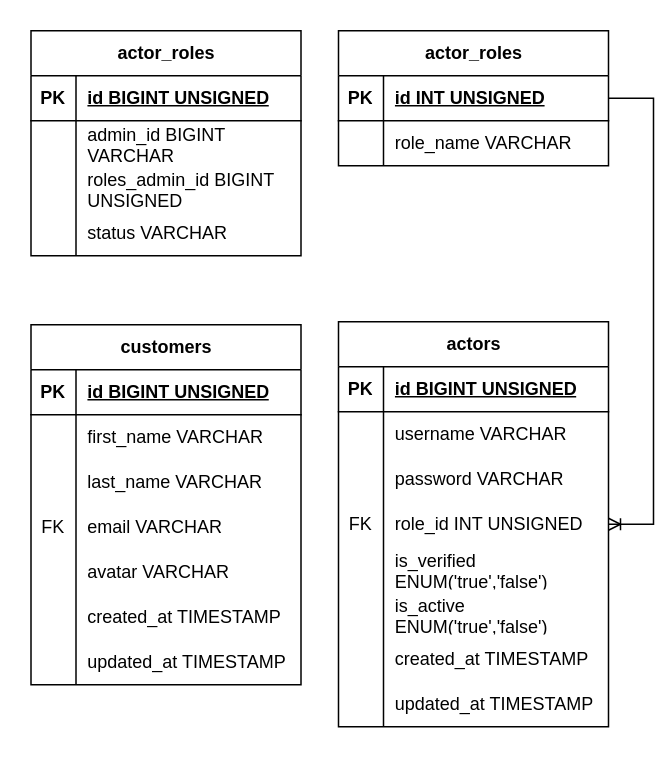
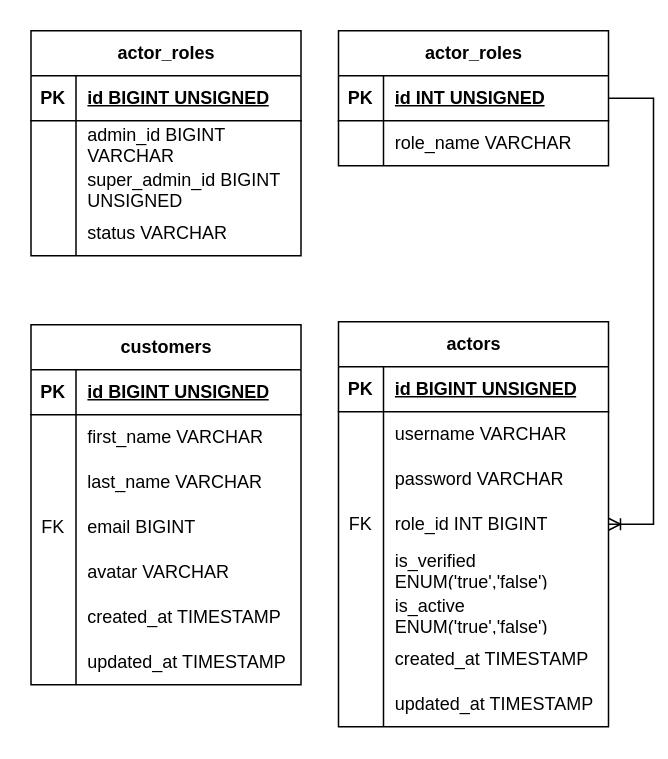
  <mxCell id="0" />
  <mxCell id="1" parent="0" />
  <mxCell id="2" value="actors" style="shape=table;startSize=30;container=1;collapsible=1;childLayout=tableLayout;fixedRows=1;rowLines=0;fontStyle=1;align=center;resizeLast=1;html=1;" vertex="1" parent="1"><mxGeometry x="225" y="214" width="180" height="270" as="geometry" /></mxCell>
  <mxCell id="3" value="" style="shape=tableRow;horizontal=0;startSize=0;swimlaneHead=0;swimlaneBody=0;fillColor=none;collapsible=0;dropTarget=0;points=[[0,0.5],[1,0.5]];portConstraint=eastwest;top=0;left=0;right=0;bottom=1;" vertex="1" parent="2"><mxGeometry y="30" width="180" height="30" as="geometry" /></mxCell>
  <mxCell id="4" value="PK" style="shape=partialRectangle;connectable=0;fillColor=none;top=0;left=0;bottom=0;right=0;fontStyle=1;overflow=hidden;whiteSpace=wrap;html=1;" vertex="1" parent="3"><mxGeometry width="30" height="30" as="geometry"><mxRectangle width="30" height="30" as="alternateBounds" /></mxGeometry></mxCell>
  <mxCell id="5" value="id BIGINT UNSIGNED" style="shape=partialRectangle;connectable=0;fillColor=none;top=0;left=0;bottom=0;right=0;align=left;spacingLeft=6;fontStyle=5;overflow=hidden;whiteSpace=wrap;html=1;" vertex="1" parent="3"><mxGeometry x="30" width="150" height="30" as="geometry"><mxRectangle width="150" height="30" as="alternateBounds" /></mxGeometry></mxCell>
  <mxCell id="6" value="" style="shape=tableRow;horizontal=0;startSize=0;swimlaneHead=0;swimlaneBody=0;fillColor=none;collapsible=0;dropTarget=0;points=[[0,0.5],[1,0.5]];portConstraint=eastwest;top=0;left=0;right=0;bottom=0;" vertex="1" parent="2"><mxGeometry y="60" width="180" height="30" as="geometry" /></mxCell>
  <mxCell id="7" value="" style="shape=partialRectangle;connectable=0;fillColor=none;top=0;left=0;bottom=0;right=0;editable=1;overflow=hidden;whiteSpace=wrap;html=1;" vertex="1" parent="6"><mxGeometry width="30" height="30" as="geometry"><mxRectangle width="30" height="30" as="alternateBounds" /></mxGeometry></mxCell>
  <mxCell id="8" value="username VARCHAR" style="shape=partialRectangle;connectable=0;fillColor=none;top=0;left=0;bottom=0;right=0;align=left;spacingLeft=6;overflow=hidden;whiteSpace=wrap;html=1;" vertex="1" parent="6"><mxGeometry x="30" width="150" height="30" as="geometry"><mxRectangle width="150" height="30" as="alternateBounds" /></mxGeometry></mxCell>
  <mxCell id="9" value="" style="shape=tableRow;horizontal=0;startSize=0;swimlaneHead=0;swimlaneBody=0;fillColor=none;collapsible=0;dropTarget=0;points=[[0,0.5],[1,0.5]];portConstraint=eastwest;top=0;left=0;right=0;bottom=0;" vertex="1" parent="2"><mxGeometry y="90" width="180" height="30" as="geometry" /></mxCell>
  <mxCell id="10" value="" style="shape=partialRectangle;connectable=0;fillColor=none;top=0;left=0;bottom=0;right=0;editable=1;overflow=hidden;whiteSpace=wrap;html=1;" vertex="1" parent="9"><mxGeometry width="30" height="30" as="geometry"><mxRectangle width="30" height="30" as="alternateBounds" /></mxGeometry></mxCell>
  <mxCell id="11" value="password VARCHAR" style="shape=partialRectangle;connectable=0;fillColor=none;top=0;left=0;bottom=0;right=0;align=left;spacingLeft=6;overflow=hidden;whiteSpace=wrap;html=1;" vertex="1" parent="9"><mxGeometry x="30" width="150" height="30" as="geometry"><mxRectangle width="150" height="30" as="alternateBounds" /></mxGeometry></mxCell>
  <mxCell id="12" value="" style="shape=tableRow;horizontal=0;startSize=0;swimlaneHead=0;swimlaneBody=0;fillColor=none;collapsible=0;dropTarget=0;points=[[0,0.5],[1,0.5]];portConstraint=eastwest;top=0;left=0;right=0;bottom=0;" vertex="1" parent="2"><mxGeometry y="120" width="180" height="30" as="geometry" /></mxCell>
  <mxCell id="13" value="FK" style="shape=partialRectangle;connectable=0;fillColor=none;top=0;left=0;bottom=0;right=0;editable=1;overflow=hidden;whiteSpace=wrap;html=1;" vertex="1" parent="12"><mxGeometry width="30" height="30" as="geometry"><mxRectangle width="30" height="30" as="alternateBounds" /></mxGeometry></mxCell>
- <mxCell id="14" value="role_id INT UNSIGNED" style="shape=partialRectangle;connectable=0;fillColor=none;top=0;left=0;bottom=0;right=0;align=left;spacingLeft=6;overflow=hidden;whiteSpace=wrap;html=1;" vertex="1" parent="12"><mxGeometry x="30" width="150" height="30" as="geometry"><mxRectangle width="150" height="30" as="alternateBounds" /></mxGeometry></mxCell>
+ <mxCell id="14" value="role_id INT BIGINT" style="shape=partialRectangle;connectable=0;fillColor=none;top=0;left=0;bottom=0;right=0;align=left;spacingLeft=6;overflow=hidden;whiteSpace=wrap;html=1;" vertex="1" parent="12"><mxGeometry x="30" width="150" height="30" as="geometry"><mxRectangle width="150" height="30" as="alternateBounds" /></mxGeometry></mxCell>
  <mxCell id="15" style="shape=tableRow;horizontal=0;startSize=0;swimlaneHead=0;swimlaneBody=0;fillColor=none;collapsible=0;dropTarget=0;points=[[0,0.5],[1,0.5]];portConstraint=eastwest;top=0;left=0;right=0;bottom=0;" vertex="1" parent="2"><mxGeometry y="150" width="180" height="30" as="geometry" /></mxCell>
  <mxCell id="16" style="shape=partialRectangle;connectable=0;fillColor=none;top=0;left=0;bottom=0;right=0;editable=1;overflow=hidden;whiteSpace=wrap;html=1;" vertex="1" parent="15"><mxGeometry width="30" height="30" as="geometry"><mxRectangle width="30" height="30" as="alternateBounds" /></mxGeometry></mxCell>
  <mxCell id="17" value="is_verified ENUM('true','false')" style="shape=partialRectangle;connectable=0;fillColor=none;top=0;left=0;bottom=0;right=0;align=left;spacingLeft=6;overflow=hidden;whiteSpace=wrap;html=1;" vertex="1" parent="15"><mxGeometry x="30" width="150" height="30" as="geometry"><mxRectangle width="150" height="30" as="alternateBounds" /></mxGeometry></mxCell>
  <mxCell id="18" style="shape=tableRow;horizontal=0;startSize=0;swimlaneHead=0;swimlaneBody=0;fillColor=none;collapsible=0;dropTarget=0;points=[[0,0.5],[1,0.5]];portConstraint=eastwest;top=0;left=0;right=0;bottom=0;" vertex="1" parent="2"><mxGeometry y="180" width="180" height="30" as="geometry" /></mxCell>
  <mxCell id="19" style="shape=partialRectangle;connectable=0;fillColor=none;top=0;left=0;bottom=0;right=0;editable=1;overflow=hidden;whiteSpace=wrap;html=1;" vertex="1" parent="18"><mxGeometry width="30" height="30" as="geometry"><mxRectangle width="30" height="30" as="alternateBounds" /></mxGeometry></mxCell>
  <mxCell id="20" value="is_active ENUM('true','false')" style="shape=partialRectangle;connectable=0;fillColor=none;top=0;left=0;bottom=0;right=0;align=left;spacingLeft=6;overflow=hidden;whiteSpace=wrap;html=1;" vertex="1" parent="18"><mxGeometry x="30" width="150" height="30" as="geometry"><mxRectangle width="150" height="30" as="alternateBounds" /></mxGeometry></mxCell>
  <mxCell id="21" style="shape=tableRow;horizontal=0;startSize=0;swimlaneHead=0;swimlaneBody=0;fillColor=none;collapsible=0;dropTarget=0;points=[[0,0.5],[1,0.5]];portConstraint=eastwest;top=0;left=0;right=0;bottom=0;" vertex="1" parent="2"><mxGeometry y="210" width="180" height="30" as="geometry" /></mxCell>
  <mxCell id="22" style="shape=partialRectangle;connectable=0;fillColor=none;top=0;left=0;bottom=0;right=0;editable=1;overflow=hidden;whiteSpace=wrap;html=1;" vertex="1" parent="21"><mxGeometry width="30" height="30" as="geometry"><mxRectangle width="30" height="30" as="alternateBounds" /></mxGeometry></mxCell>
  <mxCell id="23" value="created_at TIMESTAMP" style="shape=partialRectangle;connectable=0;fillColor=none;top=0;left=0;bottom=0;right=0;align=left;spacingLeft=6;overflow=hidden;whiteSpace=wrap;html=1;" vertex="1" parent="21"><mxGeometry x="30" width="150" height="30" as="geometry"><mxRectangle width="150" height="30" as="alternateBounds" /></mxGeometry></mxCell>
  <mxCell id="24" style="shape=tableRow;horizontal=0;startSize=0;swimlaneHead=0;swimlaneBody=0;fillColor=none;collapsible=0;dropTarget=0;points=[[0,0.5],[1,0.5]];portConstraint=eastwest;top=0;left=0;right=0;bottom=0;" vertex="1" parent="2"><mxGeometry y="240" width="180" height="30" as="geometry" /></mxCell>
  <mxCell id="25" style="shape=partialRectangle;connectable=0;fillColor=none;top=0;left=0;bottom=0;right=0;editable=1;overflow=hidden;whiteSpace=wrap;html=1;" vertex="1" parent="24"><mxGeometry width="30" height="30" as="geometry"><mxRectangle width="30" height="30" as="alternateBounds" /></mxGeometry></mxCell>
  <mxCell id="26" value="updated_at TIMESTAMP" style="shape=partialRectangle;connectable=0;fillColor=none;top=0;left=0;bottom=0;right=0;align=left;spacingLeft=6;overflow=hidden;whiteSpace=wrap;html=1;" vertex="1" parent="24"><mxGeometry x="30" width="150" height="30" as="geometry"><mxRectangle width="150" height="30" as="alternateBounds" /></mxGeometry></mxCell>
  <mxCell id="27" value="customers" style="shape=table;startSize=30;container=1;collapsible=1;childLayout=tableLayout;fixedRows=1;rowLines=0;fontStyle=1;align=center;resizeLast=1;html=1;" vertex="1" parent="1"><mxGeometry x="20" y="216" width="180" height="240" as="geometry" /></mxCell>
  <mxCell id="28" value="" style="shape=tableRow;horizontal=0;startSize=0;swimlaneHead=0;swimlaneBody=0;fillColor=none;collapsible=0;dropTarget=0;points=[[0,0.5],[1,0.5]];portConstraint=eastwest;top=0;left=0;right=0;bottom=1;" vertex="1" parent="27"><mxGeometry y="30" width="180" height="30" as="geometry" /></mxCell>
  <mxCell id="29" value="PK" style="shape=partialRectangle;connectable=0;fillColor=none;top=0;left=0;bottom=0;right=0;fontStyle=1;overflow=hidden;whiteSpace=wrap;html=1;" vertex="1" parent="28"><mxGeometry width="30" height="30" as="geometry"><mxRectangle width="30" height="30" as="alternateBounds" /></mxGeometry></mxCell>
  <mxCell id="30" value="id BIGINT UNSIGNED" style="shape=partialRectangle;connectable=0;fillColor=none;top=0;left=0;bottom=0;right=0;align=left;spacingLeft=6;fontStyle=5;overflow=hidden;whiteSpace=wrap;html=1;" vertex="1" parent="28"><mxGeometry x="30" width="150" height="30" as="geometry"><mxRectangle width="150" height="30" as="alternateBounds" /></mxGeometry></mxCell>
  <mxCell id="31" value="" style="shape=tableRow;horizontal=0;startSize=0;swimlaneHead=0;swimlaneBody=0;fillColor=none;collapsible=0;dropTarget=0;points=[[0,0.5],[1,0.5]];portConstraint=eastwest;top=0;left=0;right=0;bottom=0;" vertex="1" parent="27"><mxGeometry y="60" width="180" height="30" as="geometry" /></mxCell>
  <mxCell id="32" value="" style="shape=partialRectangle;connectable=0;fillColor=none;top=0;left=0;bottom=0;right=0;editable=1;overflow=hidden;whiteSpace=wrap;html=1;" vertex="1" parent="31"><mxGeometry width="30" height="30" as="geometry"><mxRectangle width="30" height="30" as="alternateBounds" /></mxGeometry></mxCell>
  <mxCell id="33" value="first_name VARCHAR" style="shape=partialRectangle;connectable=0;fillColor=none;top=0;left=0;bottom=0;right=0;align=left;spacingLeft=6;overflow=hidden;whiteSpace=wrap;html=1;" vertex="1" parent="31"><mxGeometry x="30" width="150" height="30" as="geometry"><mxRectangle width="150" height="30" as="alternateBounds" /></mxGeometry></mxCell>
  <mxCell id="34" value="" style="shape=tableRow;horizontal=0;startSize=0;swimlaneHead=0;swimlaneBody=0;fillColor=none;collapsible=0;dropTarget=0;points=[[0,0.5],[1,0.5]];portConstraint=eastwest;top=0;left=0;right=0;bottom=0;" vertex="1" parent="27"><mxGeometry y="90" width="180" height="30" as="geometry" /></mxCell>
  <mxCell id="35" value="" style="shape=partialRectangle;connectable=0;fillColor=none;top=0;left=0;bottom=0;right=0;editable=1;overflow=hidden;whiteSpace=wrap;html=1;" vertex="1" parent="34"><mxGeometry width="30" height="30" as="geometry"><mxRectangle width="30" height="30" as="alternateBounds" /></mxGeometry></mxCell>
  <mxCell id="36" value="last_name VARCHAR" style="shape=partialRectangle;connectable=0;fillColor=none;top=0;left=0;bottom=0;right=0;align=left;spacingLeft=6;overflow=hidden;whiteSpace=wrap;html=1;" vertex="1" parent="34"><mxGeometry x="30" width="150" height="30" as="geometry"><mxRectangle width="150" height="30" as="alternateBounds" /></mxGeometry></mxCell>
  <mxCell id="37" value="" style="shape=tableRow;horizontal=0;startSize=0;swimlaneHead=0;swimlaneBody=0;fillColor=none;collapsible=0;dropTarget=0;points=[[0,0.5],[1,0.5]];portConstraint=eastwest;top=0;left=0;right=0;bottom=0;" vertex="1" parent="27"><mxGeometry y="120" width="180" height="30" as="geometry" /></mxCell>
  <mxCell id="38" value="FK" style="shape=partialRectangle;connectable=0;fillColor=none;top=0;left=0;bottom=0;right=0;editable=1;overflow=hidden;whiteSpace=wrap;html=1;" vertex="1" parent="37"><mxGeometry width="30" height="30" as="geometry"><mxRectangle width="30" height="30" as="alternateBounds" /></mxGeometry></mxCell>
- <mxCell id="39" value="email VARCHAR" style="shape=partialRectangle;connectable=0;fillColor=none;top=0;left=0;bottom=0;right=0;align=left;spacingLeft=6;overflow=hidden;whiteSpace=wrap;html=1;" vertex="1" parent="37"><mxGeometry x="30" width="150" height="30" as="geometry"><mxRectangle width="150" height="30" as="alternateBounds" /></mxGeometry></mxCell>
+ <mxCell id="39" value="email BIGINT" style="shape=partialRectangle;connectable=0;fillColor=none;top=0;left=0;bottom=0;right=0;align=left;spacingLeft=6;overflow=hidden;whiteSpace=wrap;html=1;" vertex="1" parent="37"><mxGeometry x="30" width="150" height="30" as="geometry"><mxRectangle width="150" height="30" as="alternateBounds" /></mxGeometry></mxCell>
  <mxCell id="40" style="shape=tableRow;horizontal=0;startSize=0;swimlaneHead=0;swimlaneBody=0;fillColor=none;collapsible=0;dropTarget=0;points=[[0,0.5],[1,0.5]];portConstraint=eastwest;top=0;left=0;right=0;bottom=0;" vertex="1" parent="27"><mxGeometry y="150" width="180" height="30" as="geometry" /></mxCell>
  <mxCell id="41" style="shape=partialRectangle;connectable=0;fillColor=none;top=0;left=0;bottom=0;right=0;editable=1;overflow=hidden;whiteSpace=wrap;html=1;" vertex="1" parent="40"><mxGeometry width="30" height="30" as="geometry"><mxRectangle width="30" height="30" as="alternateBounds" /></mxGeometry></mxCell>
  <mxCell id="42" value="avatar VARCHAR" style="shape=partialRectangle;connectable=0;fillColor=none;top=0;left=0;bottom=0;right=0;align=left;spacingLeft=6;overflow=hidden;whiteSpace=wrap;html=1;" vertex="1" parent="40"><mxGeometry x="30" width="150" height="30" as="geometry"><mxRectangle width="150" height="30" as="alternateBounds" /></mxGeometry></mxCell>
  <mxCell id="43" style="shape=tableRow;horizontal=0;startSize=0;swimlaneHead=0;swimlaneBody=0;fillColor=none;collapsible=0;dropTarget=0;points=[[0,0.5],[1,0.5]];portConstraint=eastwest;top=0;left=0;right=0;bottom=0;" vertex="1" parent="27"><mxGeometry y="180" width="180" height="30" as="geometry" /></mxCell>
  <mxCell id="44" style="shape=partialRectangle;connectable=0;fillColor=none;top=0;left=0;bottom=0;right=0;editable=1;overflow=hidden;whiteSpace=wrap;html=1;" vertex="1" parent="43"><mxGeometry width="30" height="30" as="geometry"><mxRectangle width="30" height="30" as="alternateBounds" /></mxGeometry></mxCell>
  <mxCell id="45" value="created_at TIMESTAMP" style="shape=partialRectangle;connectable=0;fillColor=none;top=0;left=0;bottom=0;right=0;align=left;spacingLeft=6;overflow=hidden;whiteSpace=wrap;html=1;" vertex="1" parent="43"><mxGeometry x="30" width="150" height="30" as="geometry"><mxRectangle width="150" height="30" as="alternateBounds" /></mxGeometry></mxCell>
  <mxCell id="46" style="shape=tableRow;horizontal=0;startSize=0;swimlaneHead=0;swimlaneBody=0;fillColor=none;collapsible=0;dropTarget=0;points=[[0,0.5],[1,0.5]];portConstraint=eastwest;top=0;left=0;right=0;bottom=0;" vertex="1" parent="27"><mxGeometry y="210" width="180" height="30" as="geometry" /></mxCell>
  <mxCell id="47" style="shape=partialRectangle;connectable=0;fillColor=none;top=0;left=0;bottom=0;right=0;editable=1;overflow=hidden;whiteSpace=wrap;html=1;" vertex="1" parent="46"><mxGeometry width="30" height="30" as="geometry"><mxRectangle width="30" height="30" as="alternateBounds" /></mxGeometry></mxCell>
  <mxCell id="48" value="updated_at TIMESTAMP" style="shape=partialRectangle;connectable=0;fillColor=none;top=0;left=0;bottom=0;right=0;align=left;spacingLeft=6;overflow=hidden;whiteSpace=wrap;html=1;" vertex="1" parent="46"><mxGeometry x="30" width="150" height="30" as="geometry"><mxRectangle width="150" height="30" as="alternateBounds" /></mxGeometry></mxCell>
  <mxCell id="49" value="actor_roles" style="shape=table;startSize=30;container=1;collapsible=1;childLayout=tableLayout;fixedRows=1;rowLines=0;fontStyle=1;align=center;resizeLast=1;html=1;" vertex="1" parent="1"><mxGeometry x="225" y="20" width="180" height="90" as="geometry" /></mxCell>
  <mxCell id="50" value="" style="shape=tableRow;horizontal=0;startSize=0;swimlaneHead=0;swimlaneBody=0;fillColor=none;collapsible=0;dropTarget=0;points=[[0,0.5],[1,0.5]];portConstraint=eastwest;top=0;left=0;right=0;bottom=1;" vertex="1" parent="49"><mxGeometry y="30" width="180" height="30" as="geometry" /></mxCell>
  <mxCell id="51" value="PK" style="shape=partialRectangle;connectable=0;fillColor=none;top=0;left=0;bottom=0;right=0;fontStyle=1;overflow=hidden;whiteSpace=wrap;html=1;" vertex="1" parent="50"><mxGeometry width="30" height="30" as="geometry"><mxRectangle width="30" height="30" as="alternateBounds" /></mxGeometry></mxCell>
  <mxCell id="52" value="id INT UNSIGNED" style="shape=partialRectangle;connectable=0;fillColor=none;top=0;left=0;bottom=0;right=0;align=left;spacingLeft=6;fontStyle=5;overflow=hidden;whiteSpace=wrap;html=1;" vertex="1" parent="50"><mxGeometry x="30" width="150" height="30" as="geometry"><mxRectangle width="150" height="30" as="alternateBounds" /></mxGeometry></mxCell>
  <mxCell id="53" value="" style="shape=tableRow;horizontal=0;startSize=0;swimlaneHead=0;swimlaneBody=0;fillColor=none;collapsible=0;dropTarget=0;points=[[0,0.5],[1,0.5]];portConstraint=eastwest;top=0;left=0;right=0;bottom=0;" vertex="1" parent="49"><mxGeometry y="60" width="180" height="30" as="geometry" /></mxCell>
  <mxCell id="54" value="" style="shape=partialRectangle;connectable=0;fillColor=none;top=0;left=0;bottom=0;right=0;editable=1;overflow=hidden;whiteSpace=wrap;html=1;" vertex="1" parent="53"><mxGeometry width="30" height="30" as="geometry"><mxRectangle width="30" height="30" as="alternateBounds" /></mxGeometry></mxCell>
  <mxCell id="55" value="role_name VARCHAR" style="shape=partialRectangle;connectable=0;fillColor=none;top=0;left=0;bottom=0;right=0;align=left;spacingLeft=6;overflow=hidden;whiteSpace=wrap;html=1;" vertex="1" parent="53"><mxGeometry x="30" width="150" height="30" as="geometry"><mxRectangle width="150" height="30" as="alternateBounds" /></mxGeometry></mxCell>
  <mxCell id="56" value="actor_roles" style="shape=table;startSize=30;container=1;collapsible=1;childLayout=tableLayout;fixedRows=1;rowLines=0;fontStyle=1;align=center;resizeLast=1;html=1;" vertex="1" parent="1"><mxGeometry x="20" y="20" width="180" height="150" as="geometry" /></mxCell>
  <mxCell id="57" value="" style="shape=tableRow;horizontal=0;startSize=0;swimlaneHead=0;swimlaneBody=0;fillColor=none;collapsible=0;dropTarget=0;points=[[0,0.5],[1,0.5]];portConstraint=eastwest;top=0;left=0;right=0;bottom=1;" vertex="1" parent="56"><mxGeometry y="30" width="180" height="30" as="geometry" /></mxCell>
  <mxCell id="58" value="PK" style="shape=partialRectangle;connectable=0;fillColor=none;top=0;left=0;bottom=0;right=0;fontStyle=1;overflow=hidden;whiteSpace=wrap;html=1;" vertex="1" parent="57"><mxGeometry width="30" height="30" as="geometry"><mxRectangle width="30" height="30" as="alternateBounds" /></mxGeometry></mxCell>
  <mxCell id="59" value="id BIGINT UNSIGNED" style="shape=partialRectangle;connectable=0;fillColor=none;top=0;left=0;bottom=0;right=0;align=left;spacingLeft=6;fontStyle=5;overflow=hidden;whiteSpace=wrap;html=1;" vertex="1" parent="57"><mxGeometry x="30" width="150" height="30" as="geometry"><mxRectangle width="150" height="30" as="alternateBounds" /></mxGeometry></mxCell>
  <mxCell id="60" value="" style="shape=tableRow;horizontal=0;startSize=0;swimlaneHead=0;swimlaneBody=0;fillColor=none;collapsible=0;dropTarget=0;points=[[0,0.5],[1,0.5]];portConstraint=eastwest;top=0;left=0;right=0;bottom=0;" vertex="1" parent="56"><mxGeometry y="60" width="180" height="30" as="geometry" /></mxCell>
  <mxCell id="61" value="" style="shape=partialRectangle;connectable=0;fillColor=none;top=0;left=0;bottom=0;right=0;editable=1;overflow=hidden;whiteSpace=wrap;html=1;" vertex="1" parent="60"><mxGeometry width="30" height="30" as="geometry"><mxRectangle width="30" height="30" as="alternateBounds" /></mxGeometry></mxCell>
  <mxCell id="62" value="admin_id BIGINT VARCHAR" style="shape=partialRectangle;connectable=0;fillColor=none;top=0;left=0;bottom=0;right=0;align=left;spacingLeft=6;overflow=hidden;whiteSpace=wrap;html=1;" vertex="1" parent="60"><mxGeometry x="30" width="150" height="30" as="geometry"><mxRectangle width="150" height="30" as="alternateBounds" /></mxGeometry></mxCell>
  <mxCell id="63" style="shape=tableRow;horizontal=0;startSize=0;swimlaneHead=0;swimlaneBody=0;fillColor=none;collapsible=0;dropTarget=0;points=[[0,0.5],[1,0.5]];portConstraint=eastwest;top=0;left=0;right=0;bottom=0;" vertex="1" parent="56"><mxGeometry y="90" width="180" height="30" as="geometry" /></mxCell>
  <mxCell id="64" style="shape=partialRectangle;connectable=0;fillColor=none;top=0;left=0;bottom=0;right=0;editable=1;overflow=hidden;whiteSpace=wrap;html=1;" vertex="1" parent="63"><mxGeometry width="30" height="30" as="geometry"><mxRectangle width="30" height="30" as="alternateBounds" /></mxGeometry></mxCell>
- <mxCell id="65" value="roles_admin_id BIGINT UNSIGNED" style="shape=partialRectangle;connectable=0;fillColor=none;top=0;left=0;bottom=0;right=0;align=left;spacingLeft=6;overflow=hidden;whiteSpace=wrap;html=1;" vertex="1" parent="63"><mxGeometry x="30" width="150" height="30" as="geometry"><mxRectangle width="150" height="30" as="alternateBounds" /></mxGeometry></mxCell>
+ <mxCell id="65" value="super_admin_id BIGINT UNSIGNED" style="shape=partialRectangle;connectable=0;fillColor=none;top=0;left=0;bottom=0;right=0;align=left;spacingLeft=6;overflow=hidden;whiteSpace=wrap;html=1;" vertex="1" parent="63"><mxGeometry x="30" width="150" height="30" as="geometry"><mxRectangle width="150" height="30" as="alternateBounds" /></mxGeometry></mxCell>
  <mxCell id="66" style="shape=tableRow;horizontal=0;startSize=0;swimlaneHead=0;swimlaneBody=0;fillColor=none;collapsible=0;dropTarget=0;points=[[0,0.5],[1,0.5]];portConstraint=eastwest;top=0;left=0;right=0;bottom=0;" vertex="1" parent="56"><mxGeometry y="120" width="180" height="30" as="geometry" /></mxCell>
  <mxCell id="67" style="shape=partialRectangle;connectable=0;fillColor=none;top=0;left=0;bottom=0;right=0;editable=1;overflow=hidden;whiteSpace=wrap;html=1;" vertex="1" parent="66"><mxGeometry width="30" height="30" as="geometry"><mxRectangle width="30" height="30" as="alternateBounds" /></mxGeometry></mxCell>
  <mxCell id="68" value="status VARCHAR" style="shape=partialRectangle;connectable=0;fillColor=none;top=0;left=0;bottom=0;right=0;align=left;spacingLeft=6;overflow=hidden;whiteSpace=wrap;html=1;" vertex="1" parent="66"><mxGeometry x="30" width="150" height="30" as="geometry"><mxRectangle width="150" height="30" as="alternateBounds" /></mxGeometry></mxCell>
  <mxCell id="69" value="" style="edgeStyle=entityRelationEdgeStyle;fontSize=12;html=1;endArrow=ERoneToMany;rounded=0;" edge="1" parent="1" source="50" target="12"><mxGeometry width="100" height="100" relative="1" as="geometry"><mxPoint x="470" y="319" as="sourcePoint" /><mxPoint x="386" y="344" as="targetPoint" /></mxGeometry></mxCell>
